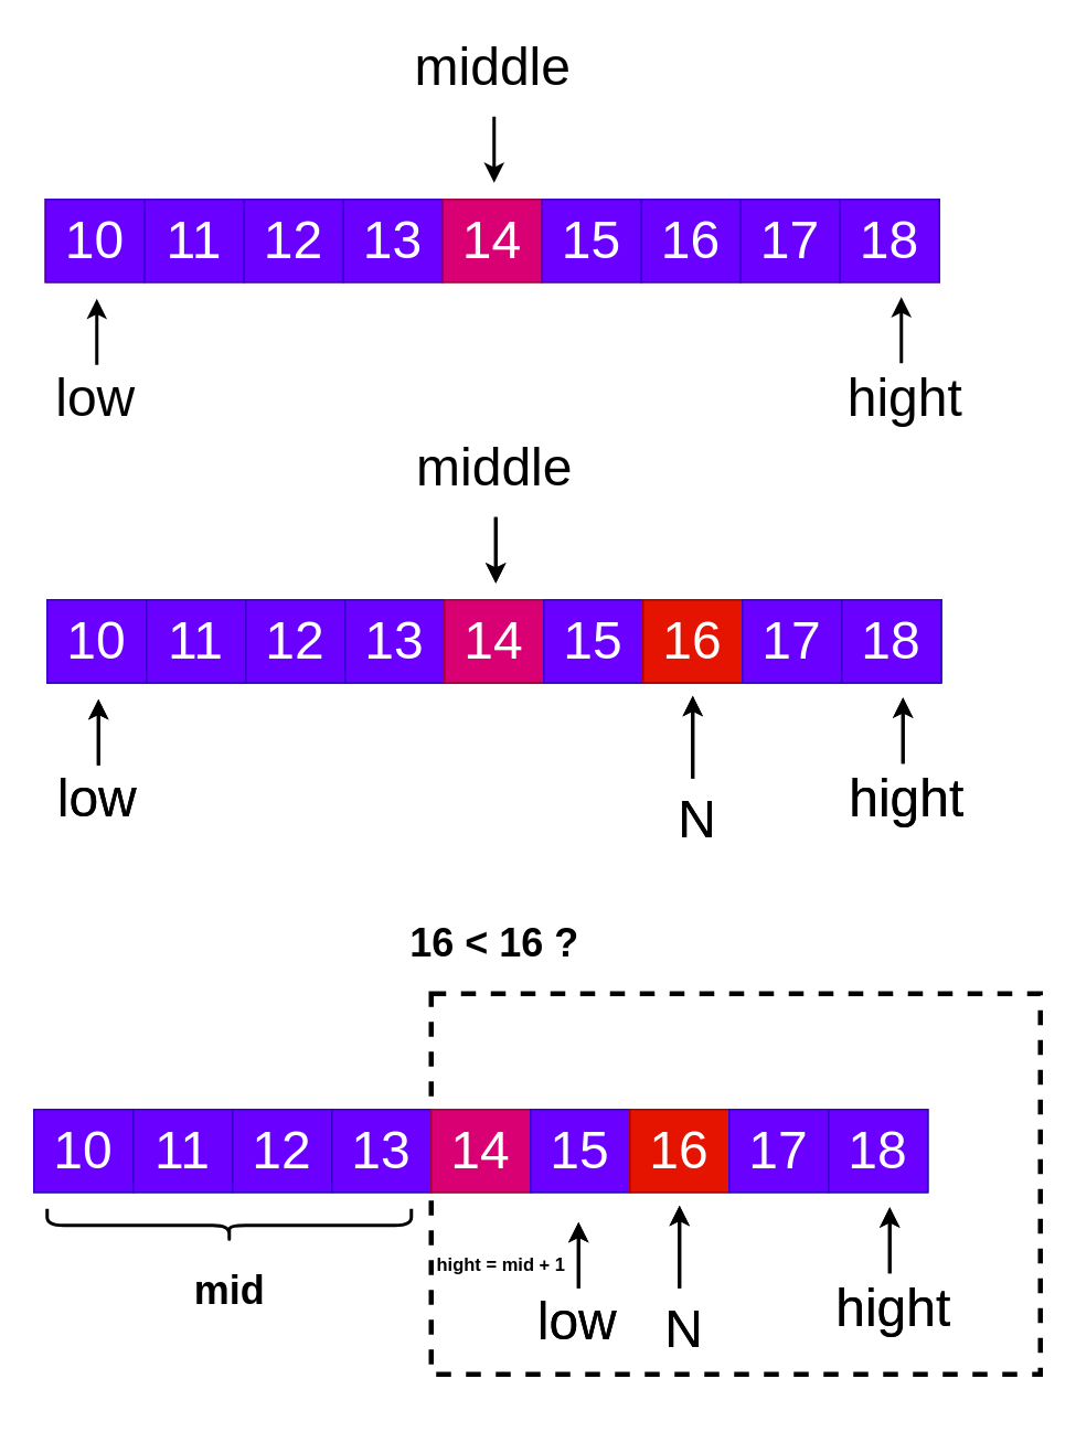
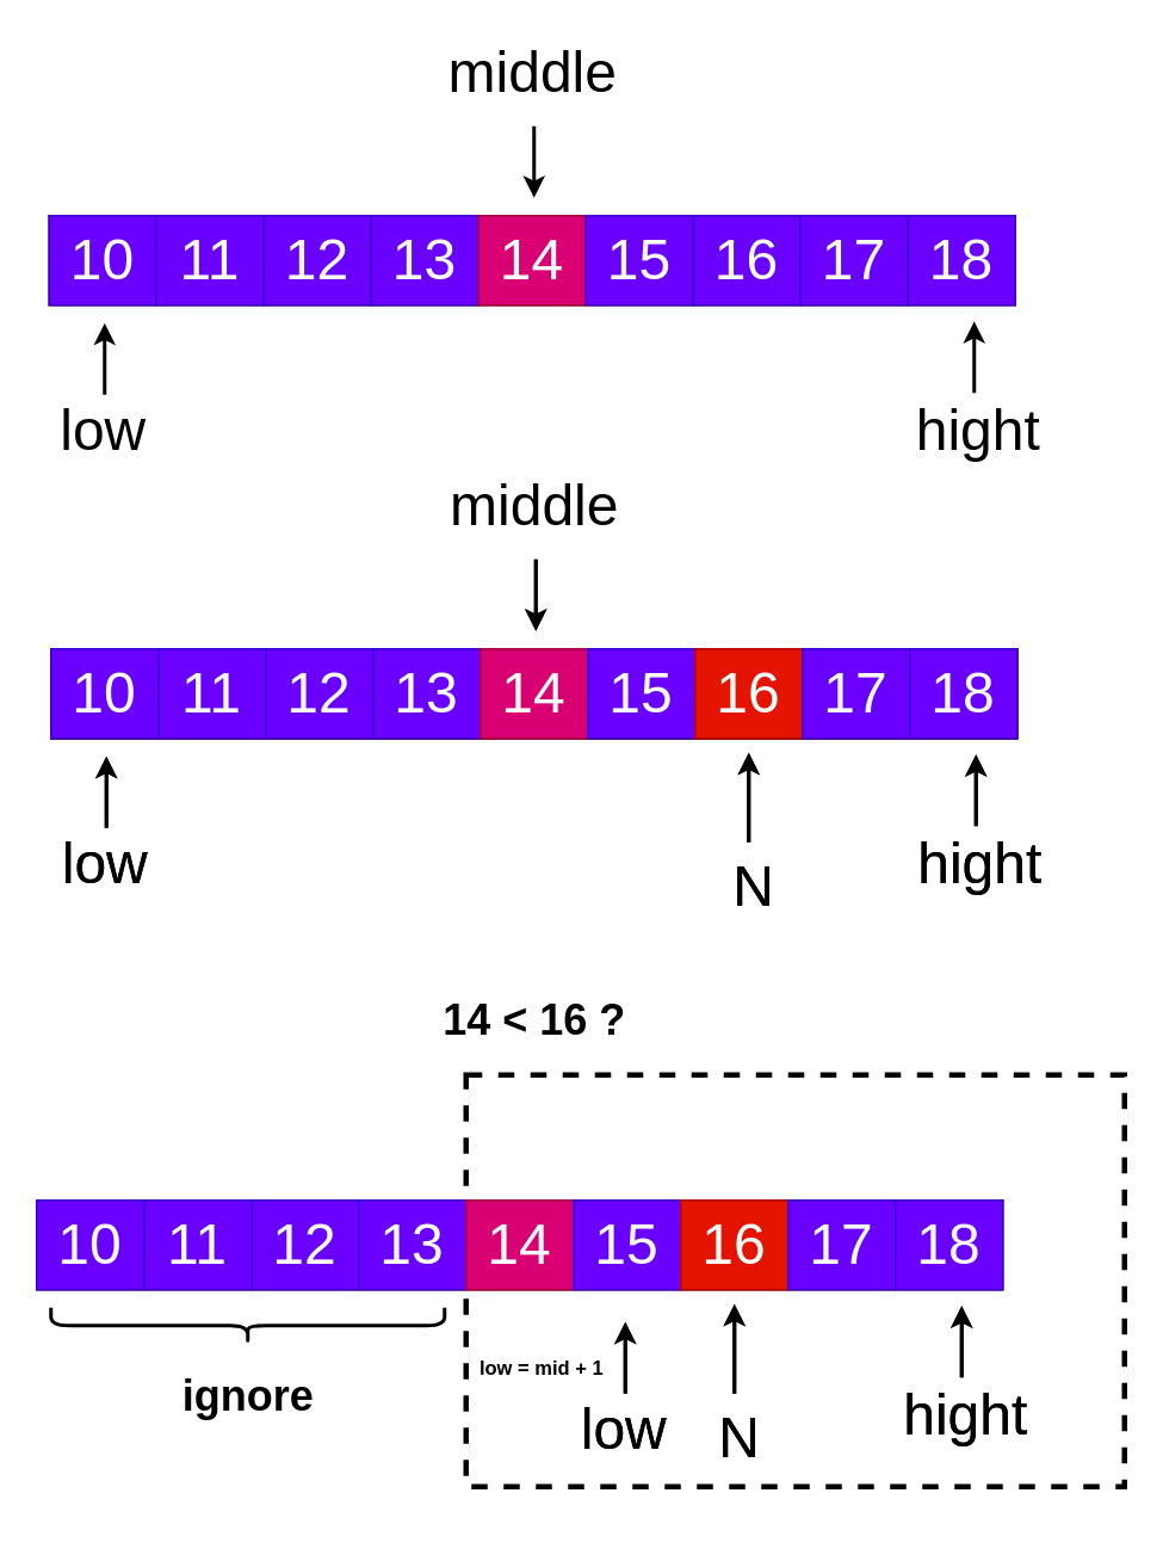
  <mxCell id="0" />
  <mxCell id="1" parent="0" />
  <mxCell id="2" value="" style="group" vertex="1" connectable="0" parent="1"><mxGeometry x="27" y="20" width="564" height="240" as="geometry" /></mxCell>
  <mxCell id="3" value="" style="group;fillColor=#a20025;fontColor=#ffffff;strokeColor=#6F0000;" vertex="1" connectable="0" parent="2"><mxGeometry y="100" width="540" height="50" as="geometry" /></mxCell>
  <mxCell id="4" value="&lt;font style=&quot;font-size: 32px&quot;&gt;10&lt;/font&gt;" style="rounded=0;whiteSpace=wrap;html=1;fillColor=#6a00ff;fontColor=#ffffff;strokeColor=#3700CC;" vertex="1" parent="3"><mxGeometry width="60" height="50" as="geometry" /></mxCell>
  <mxCell id="5" value="&lt;font style=&quot;font-size: 32px&quot;&gt;11&lt;/font&gt;" style="rounded=0;whiteSpace=wrap;html=1;fillColor=#6a00ff;fontColor=#ffffff;strokeColor=#3700CC;" vertex="1" parent="3"><mxGeometry x="60" width="60" height="50" as="geometry" /></mxCell>
  <mxCell id="6" value="&lt;font style=&quot;font-size: 32px&quot;&gt;12&lt;/font&gt;" style="rounded=0;whiteSpace=wrap;html=1;fillColor=#6a00ff;fontColor=#ffffff;strokeColor=#3700CC;" vertex="1" parent="3"><mxGeometry x="120" width="60" height="50" as="geometry" /></mxCell>
  <mxCell id="7" value="&lt;font style=&quot;font-size: 32px&quot;&gt;13&lt;/font&gt;" style="rounded=0;whiteSpace=wrap;html=1;fillColor=#6a00ff;fontColor=#ffffff;strokeColor=#3700CC;" vertex="1" parent="3"><mxGeometry x="180" width="60" height="50" as="geometry" /></mxCell>
  <mxCell id="8" value="&lt;font style=&quot;font-size: 32px&quot;&gt;14&lt;/font&gt;" style="rounded=0;whiteSpace=wrap;html=1;fillColor=#d80073;fontColor=#ffffff;strokeColor=#A50040;" vertex="1" parent="3"><mxGeometry x="240" width="60" height="50" as="geometry" /></mxCell>
  <mxCell id="9" value="&lt;font style=&quot;font-size: 32px&quot;&gt;15&lt;/font&gt;" style="rounded=0;whiteSpace=wrap;html=1;fillColor=#6a00ff;fontColor=#ffffff;strokeColor=#3700CC;" vertex="1" parent="3"><mxGeometry x="300" width="60" height="50" as="geometry" /></mxCell>
  <mxCell id="10" value="&lt;font style=&quot;font-size: 32px&quot;&gt;16&lt;/font&gt;" style="rounded=0;whiteSpace=wrap;html=1;fillColor=#6a00ff;fontColor=#ffffff;strokeColor=#3700CC;" vertex="1" parent="3"><mxGeometry x="360" width="60" height="50" as="geometry" /></mxCell>
  <mxCell id="11" value="&lt;font style=&quot;font-size: 32px&quot;&gt;17&lt;/font&gt;" style="rounded=0;whiteSpace=wrap;html=1;fillColor=#6a00ff;fontColor=#ffffff;strokeColor=#3700CC;" vertex="1" parent="3"><mxGeometry x="420" width="60" height="50" as="geometry" /></mxCell>
  <mxCell id="12" value="&lt;font style=&quot;font-size: 32px&quot;&gt;18&lt;/font&gt;" style="rounded=0;whiteSpace=wrap;html=1;fillColor=#6a00ff;fontColor=#ffffff;strokeColor=#3700CC;" vertex="1" parent="3"><mxGeometry x="480" width="60" height="50" as="geometry" /></mxCell>
  <mxCell id="13" value="" style="endArrow=classic;html=1;rounded=0;fontSize=32;strokeWidth=2;" edge="1" parent="2"><mxGeometry width="50" height="50" relative="1" as="geometry"><mxPoint x="31" y="200" as="sourcePoint" /><mxPoint x="31" y="160" as="targetPoint" /></mxGeometry></mxCell>
  <mxCell id="14" value="" style="endArrow=classic;html=1;rounded=0;fontSize=32;strokeWidth=2;" edge="1" parent="2"><mxGeometry width="50" height="50" relative="1" as="geometry"><mxPoint x="517" y="199" as="sourcePoint" /><mxPoint x="517" y="159" as="targetPoint" /></mxGeometry></mxCell>
  <mxCell id="15" value="low" style="text;html=1;align=center;verticalAlign=middle;resizable=0;points=[];autosize=1;strokeColor=none;fillColor=none;fontSize=32;" vertex="1" parent="2"><mxGeometry y="200" width="60" height="40" as="geometry" /></mxCell>
  <mxCell id="16" value="hight" style="text;html=1;align=center;verticalAlign=middle;resizable=0;points=[];autosize=1;strokeColor=none;fillColor=none;fontSize=32;" vertex="1" parent="2"><mxGeometry x="474" y="200" width="90" height="40" as="geometry" /></mxCell>
  <mxCell id="17" value="" style="endArrow=classic;html=1;rounded=0;fontSize=32;strokeWidth=2;" edge="1" parent="2"><mxGeometry width="50" height="50" relative="1" as="geometry"><mxPoint x="271" y="50" as="sourcePoint" /><mxPoint x="271" y="90" as="targetPoint" /></mxGeometry></mxCell>
  <mxCell id="18" value="middle" style="text;html=1;align=center;verticalAlign=middle;resizable=0;points=[];autosize=1;strokeColor=none;fillColor=none;fontSize=32;" vertex="1" parent="2"><mxGeometry x="215" width="110" height="40" as="geometry" /></mxCell>
  <mxCell id="19" value="" style="endArrow=classic;html=1;rounded=0;fontSize=32;strokeWidth=2;" edge="1" parent="1"><mxGeometry width="50" height="50" relative="1" as="geometry"><mxPoint x="299" y="312" as="sourcePoint" /><mxPoint x="299" y="352" as="targetPoint" /></mxGeometry></mxCell>
  <mxCell id="20" value="middle" style="text;html=1;align=center;verticalAlign=middle;resizable=0;points=[];autosize=1;strokeColor=none;fillColor=none;fontSize=32;" vertex="1" parent="1"><mxGeometry x="243" y="262" width="110" height="40" as="geometry" /></mxCell>
  <mxCell id="21" value="" style="group" vertex="1" connectable="0" parent="1"><mxGeometry x="28" y="362" width="564" height="148" as="geometry" /></mxCell>
  <mxCell id="22" value="" style="group;fillColor=#a20025;fontColor=#ffffff;strokeColor=#6F0000;" vertex="1" connectable="0" parent="21"><mxGeometry width="540" height="50" as="geometry" /></mxCell>
  <mxCell id="23" value="&lt;font style=&quot;font-size: 32px&quot;&gt;10&lt;/font&gt;" style="rounded=0;whiteSpace=wrap;html=1;fillColor=#6a00ff;fontColor=#ffffff;strokeColor=#3700CC;" vertex="1" parent="22"><mxGeometry width="60" height="50" as="geometry" /></mxCell>
  <mxCell id="24" value="&lt;font style=&quot;font-size: 32px&quot;&gt;11&lt;/font&gt;" style="rounded=0;whiteSpace=wrap;html=1;fillColor=#6a00ff;fontColor=#ffffff;strokeColor=#3700CC;" vertex="1" parent="22"><mxGeometry x="60" width="60" height="50" as="geometry" /></mxCell>
  <mxCell id="25" value="&lt;font style=&quot;font-size: 32px&quot;&gt;12&lt;/font&gt;" style="rounded=0;whiteSpace=wrap;html=1;fillColor=#6a00ff;fontColor=#ffffff;strokeColor=#3700CC;" vertex="1" parent="22"><mxGeometry x="120" width="60" height="50" as="geometry" /></mxCell>
  <mxCell id="26" value="&lt;font style=&quot;font-size: 32px&quot;&gt;13&lt;/font&gt;" style="rounded=0;whiteSpace=wrap;html=1;fillColor=#6a00ff;fontColor=#ffffff;strokeColor=#3700CC;" vertex="1" parent="22"><mxGeometry x="180" width="60" height="50" as="geometry" /></mxCell>
  <mxCell id="27" value="&lt;font style=&quot;font-size: 32px&quot;&gt;14&lt;/font&gt;" style="rounded=0;whiteSpace=wrap;html=1;fillColor=#d80073;fontColor=#ffffff;strokeColor=#A50040;" vertex="1" parent="22"><mxGeometry x="240" width="60" height="50" as="geometry" /></mxCell>
  <mxCell id="28" value="&lt;font style=&quot;font-size: 32px&quot;&gt;15&lt;/font&gt;" style="rounded=0;whiteSpace=wrap;html=1;fillColor=#6a00ff;fontColor=#ffffff;strokeColor=#3700CC;" vertex="1" parent="22"><mxGeometry x="300" width="60" height="50" as="geometry" /></mxCell>
  <mxCell id="29" value="&lt;font style=&quot;font-size: 32px&quot;&gt;16&lt;/font&gt;" style="rounded=0;whiteSpace=wrap;html=1;fillColor=#e51400;fontColor=#ffffff;strokeColor=#B20000;" vertex="1" parent="22"><mxGeometry x="360" width="60" height="50" as="geometry" /></mxCell>
  <mxCell id="30" value="&lt;font style=&quot;font-size: 32px&quot;&gt;17&lt;/font&gt;" style="rounded=0;whiteSpace=wrap;html=1;fillColor=#6a00ff;fontColor=#ffffff;strokeColor=#3700CC;" vertex="1" parent="22"><mxGeometry x="420" width="60" height="50" as="geometry" /></mxCell>
  <mxCell id="31" value="&lt;font style=&quot;font-size: 32px&quot;&gt;18&lt;/font&gt;" style="rounded=0;whiteSpace=wrap;html=1;fillColor=#6a00ff;fontColor=#ffffff;strokeColor=#3700CC;" vertex="1" parent="22"><mxGeometry x="480" width="60" height="50" as="geometry" /></mxCell>
  <mxCell id="32" value="" style="endArrow=classic;html=1;rounded=0;fontSize=32;strokeWidth=2;" edge="1" parent="21"><mxGeometry width="50" height="50" relative="1" as="geometry"><mxPoint x="31" y="100" as="sourcePoint" /><mxPoint x="31" y="60" as="targetPoint" /></mxGeometry></mxCell>
  <mxCell id="33" value="" style="endArrow=classic;html=1;rounded=0;fontSize=32;strokeWidth=2;" edge="1" parent="21"><mxGeometry width="50" height="50" relative="1" as="geometry"><mxPoint x="517" y="99" as="sourcePoint" /><mxPoint x="517" y="59" as="targetPoint" /></mxGeometry></mxCell>
  <mxCell id="34" value="low" style="text;html=1;align=center;verticalAlign=middle;resizable=0;points=[];autosize=1;strokeColor=none;fillColor=none;fontSize=32;" vertex="1" parent="21"><mxGeometry y="100" width="60" height="40" as="geometry" /></mxCell>
  <mxCell id="35" value="hight" style="text;html=1;align=center;verticalAlign=middle;resizable=0;points=[];autosize=1;strokeColor=none;fillColor=none;fontSize=32;" vertex="1" parent="21"><mxGeometry x="474" y="100" width="90" height="40" as="geometry" /></mxCell>
  <mxCell id="36" value="" style="endArrow=classic;html=1;rounded=0;fontSize=32;strokeWidth=2;" edge="1" parent="21"><mxGeometry width="50" height="50" relative="1" as="geometry"><mxPoint x="390" y="108" as="sourcePoint" /><mxPoint x="390" y="58" as="targetPoint" /></mxGeometry></mxCell>
  <mxCell id="37" value="N" style="text;html=1;strokeColor=none;fillColor=none;align=center;verticalAlign=middle;whiteSpace=wrap;rounded=0;fontSize=32;" vertex="1" parent="21"><mxGeometry x="363" y="118" width="60" height="30" as="geometry" /></mxCell>
- <mxCell id="38" value="16 &amp;lt; 16 ?" style="text;strokeColor=none;fillColor=none;html=1;fontSize=24;fontStyle=1;verticalAlign=middle;align=center;" vertex="1" parent="1"><mxGeometry x="248" y="550" width="100" height="40" as="geometry" /></mxCell>
+ <mxCell id="38" value="14 &amp;lt; 16 ?" style="text;strokeColor=none;fillColor=none;html=1;fontSize=24;fontStyle=1;verticalAlign=middle;align=center;" vertex="1" parent="1"><mxGeometry x="248" y="550" width="100" height="40" as="geometry" /></mxCell>
  <mxCell id="39" value="" style="endArrow=classic;html=1;rounded=0;fontSize=32;strokeWidth=2;" edge="1" parent="1"><mxGeometry width="50" height="50" relative="1" as="geometry"><mxPoint x="299" y="312" as="sourcePoint" /><mxPoint x="299" y="352" as="targetPoint" /></mxGeometry></mxCell>
  <mxCell id="40" value="" style="group" vertex="1" connectable="0" parent="1"><mxGeometry x="28" y="362" width="564" height="148" as="geometry" /></mxCell>
  <mxCell id="41" value="" style="group;fillColor=#a20025;fontColor=#ffffff;strokeColor=#6F0000;" vertex="1" connectable="0" parent="40"><mxGeometry width="540" height="50" as="geometry" /></mxCell>
  <mxCell id="42" value="&lt;font style=&quot;font-size: 32px&quot;&gt;10&lt;/font&gt;" style="rounded=0;whiteSpace=wrap;html=1;fillColor=#6a00ff;fontColor=#ffffff;strokeColor=#3700CC;" vertex="1" parent="41"><mxGeometry width="60" height="50" as="geometry" /></mxCell>
  <mxCell id="43" value="&lt;font style=&quot;font-size: 32px&quot;&gt;11&lt;/font&gt;" style="rounded=0;whiteSpace=wrap;html=1;fillColor=#6a00ff;fontColor=#ffffff;strokeColor=#3700CC;" vertex="1" parent="41"><mxGeometry x="60" width="60" height="50" as="geometry" /></mxCell>
  <mxCell id="44" value="&lt;font style=&quot;font-size: 32px&quot;&gt;12&lt;/font&gt;" style="rounded=0;whiteSpace=wrap;html=1;fillColor=#6a00ff;fontColor=#ffffff;strokeColor=#3700CC;" vertex="1" parent="41"><mxGeometry x="120" width="60" height="50" as="geometry" /></mxCell>
  <mxCell id="45" value="&lt;font style=&quot;font-size: 32px&quot;&gt;13&lt;/font&gt;" style="rounded=0;whiteSpace=wrap;html=1;fillColor=#6a00ff;fontColor=#ffffff;strokeColor=#3700CC;" vertex="1" parent="41"><mxGeometry x="180" width="60" height="50" as="geometry" /></mxCell>
  <mxCell id="46" value="&lt;font style=&quot;font-size: 32px&quot;&gt;14&lt;/font&gt;" style="rounded=0;whiteSpace=wrap;html=1;fillColor=#d80073;fontColor=#ffffff;strokeColor=#A50040;" vertex="1" parent="41"><mxGeometry x="240" width="60" height="50" as="geometry" /></mxCell>
  <mxCell id="47" value="&lt;font style=&quot;font-size: 32px&quot;&gt;15&lt;/font&gt;" style="rounded=0;whiteSpace=wrap;html=1;fillColor=#6a00ff;fontColor=#ffffff;strokeColor=#3700CC;" vertex="1" parent="41"><mxGeometry x="300" width="60" height="50" as="geometry" /></mxCell>
  <mxCell id="48" value="&lt;font style=&quot;font-size: 32px&quot;&gt;16&lt;/font&gt;" style="rounded=0;whiteSpace=wrap;html=1;fillColor=#e51400;fontColor=#ffffff;strokeColor=#B20000;" vertex="1" parent="41"><mxGeometry x="360" width="60" height="50" as="geometry" /></mxCell>
  <mxCell id="49" value="&lt;font style=&quot;font-size: 32px&quot;&gt;17&lt;/font&gt;" style="rounded=0;whiteSpace=wrap;html=1;fillColor=#6a00ff;fontColor=#ffffff;strokeColor=#3700CC;" vertex="1" parent="41"><mxGeometry x="420" width="60" height="50" as="geometry" /></mxCell>
  <mxCell id="50" value="&lt;font style=&quot;font-size: 32px&quot;&gt;18&lt;/font&gt;" style="rounded=0;whiteSpace=wrap;html=1;fillColor=#6a00ff;fontColor=#ffffff;strokeColor=#3700CC;" vertex="1" parent="41"><mxGeometry x="480" width="60" height="50" as="geometry" /></mxCell>
  <mxCell id="51" value="" style="endArrow=classic;html=1;rounded=0;fontSize=32;strokeWidth=2;" edge="1" parent="40"><mxGeometry width="50" height="50" relative="1" as="geometry"><mxPoint x="31" y="100" as="sourcePoint" /><mxPoint x="31" y="60" as="targetPoint" /></mxGeometry></mxCell>
  <mxCell id="52" value="" style="endArrow=classic;html=1;rounded=0;fontSize=32;strokeWidth=2;" edge="1" parent="40"><mxGeometry width="50" height="50" relative="1" as="geometry"><mxPoint x="517" y="99" as="sourcePoint" /><mxPoint x="517" y="59" as="targetPoint" /></mxGeometry></mxCell>
  <mxCell id="53" value="low" style="text;html=1;align=center;verticalAlign=middle;resizable=0;points=[];autosize=1;strokeColor=none;fillColor=none;fontSize=32;" vertex="1" parent="40"><mxGeometry y="100" width="60" height="40" as="geometry" /></mxCell>
  <mxCell id="54" value="hight" style="text;html=1;align=center;verticalAlign=middle;resizable=0;points=[];autosize=1;strokeColor=none;fillColor=none;fontSize=32;" vertex="1" parent="40"><mxGeometry x="474" y="100" width="90" height="40" as="geometry" /></mxCell>
  <mxCell id="55" value="" style="endArrow=classic;html=1;rounded=0;fontSize=32;strokeWidth=2;" edge="1" parent="40"><mxGeometry width="50" height="50" relative="1" as="geometry"><mxPoint x="390" y="108" as="sourcePoint" /><mxPoint x="390" y="58" as="targetPoint" /></mxGeometry></mxCell>
  <mxCell id="56" value="N" style="text;html=1;strokeColor=none;fillColor=none;align=center;verticalAlign=middle;whiteSpace=wrap;rounded=0;fontSize=32;" vertex="1" parent="40"><mxGeometry x="363" y="118" width="60" height="30" as="geometry" /></mxCell>
  <mxCell id="57" value="" style="rounded=0;whiteSpace=wrap;html=1;fontSize=32;fillColor=none;dashed=1;strokeWidth=3;" vertex="1" parent="1"><mxGeometry x="260" y="600" width="368" height="230" as="geometry" /></mxCell>
  <mxCell id="58" value="" style="group" vertex="1" connectable="0" parent="1"><mxGeometry x="20" y="670" width="564" height="148" as="geometry" /></mxCell>
  <mxCell id="59" value="" style="group;fillColor=#a20025;fontColor=#ffffff;strokeColor=#6F0000;" vertex="1" connectable="0" parent="58"><mxGeometry width="540" height="50" as="geometry" /></mxCell>
  <mxCell id="60" value="&lt;font style=&quot;font-size: 32px&quot;&gt;10&lt;/font&gt;" style="rounded=0;whiteSpace=wrap;html=1;fillColor=#6a00ff;fontColor=#ffffff;strokeColor=#3700CC;container=0;" vertex="1" parent="59"><mxGeometry width="60" height="50" as="geometry" /></mxCell>
  <mxCell id="61" value="&lt;font style=&quot;font-size: 32px&quot;&gt;11&lt;/font&gt;" style="rounded=0;whiteSpace=wrap;html=1;fillColor=#6a00ff;fontColor=#ffffff;strokeColor=#3700CC;container=0;" vertex="1" parent="59"><mxGeometry x="60" width="60" height="50" as="geometry" /></mxCell>
  <mxCell id="62" value="&lt;font style=&quot;font-size: 32px&quot;&gt;12&lt;/font&gt;" style="rounded=0;whiteSpace=wrap;html=1;fillColor=#6a00ff;fontColor=#ffffff;strokeColor=#3700CC;container=0;" vertex="1" parent="59"><mxGeometry x="120" width="60" height="50" as="geometry" /></mxCell>
  <mxCell id="63" value="&lt;font style=&quot;font-size: 32px&quot;&gt;13&lt;/font&gt;" style="rounded=0;whiteSpace=wrap;html=1;fillColor=#6a00ff;fontColor=#ffffff;strokeColor=#3700CC;container=0;" vertex="1" parent="59"><mxGeometry x="180" width="60" height="50" as="geometry" /></mxCell>
  <mxCell id="64" value="&lt;font style=&quot;font-size: 32px&quot;&gt;14&lt;/font&gt;" style="rounded=0;whiteSpace=wrap;html=1;fillColor=#d80073;fontColor=#ffffff;strokeColor=#A50040;" vertex="1" parent="59"><mxGeometry x="240" width="60" height="50" as="geometry" /></mxCell>
  <mxCell id="65" value="&lt;font style=&quot;font-size: 32px&quot;&gt;15&lt;/font&gt;" style="rounded=0;whiteSpace=wrap;html=1;fillColor=#6a00ff;fontColor=#ffffff;strokeColor=#3700CC;" vertex="1" parent="59"><mxGeometry x="300" width="60" height="50" as="geometry" /></mxCell>
  <mxCell id="66" value="&lt;font style=&quot;font-size: 32px&quot;&gt;16&lt;/font&gt;" style="rounded=0;whiteSpace=wrap;html=1;fillColor=#e51400;fontColor=#ffffff;strokeColor=#B20000;" vertex="1" parent="59"><mxGeometry x="360" width="60" height="50" as="geometry" /></mxCell>
  <mxCell id="67" value="&lt;font style=&quot;font-size: 32px&quot;&gt;17&lt;/font&gt;" style="rounded=0;whiteSpace=wrap;html=1;fillColor=#6a00ff;fontColor=#ffffff;strokeColor=#3700CC;" vertex="1" parent="59"><mxGeometry x="420" width="60" height="50" as="geometry" /></mxCell>
  <mxCell id="68" value="&lt;font style=&quot;font-size: 32px&quot;&gt;18&lt;/font&gt;" style="rounded=0;whiteSpace=wrap;html=1;fillColor=#6a00ff;fontColor=#ffffff;strokeColor=#3700CC;" vertex="1" parent="59"><mxGeometry x="480" width="60" height="50" as="geometry" /></mxCell>
  <mxCell id="69" value="" style="endArrow=classic;html=1;rounded=0;fontSize=32;strokeWidth=2;" edge="1" parent="58"><mxGeometry width="50" height="50" relative="1" as="geometry"><mxPoint x="329" y="108" as="sourcePoint" /><mxPoint x="329" y="68" as="targetPoint" /></mxGeometry></mxCell>
  <mxCell id="70" value="" style="endArrow=classic;html=1;rounded=0;fontSize=32;strokeWidth=2;" edge="1" parent="58"><mxGeometry width="50" height="50" relative="1" as="geometry"><mxPoint x="517" y="99" as="sourcePoint" /><mxPoint x="517" y="59" as="targetPoint" /></mxGeometry></mxCell>
  <mxCell id="71" value="low" style="text;html=1;align=center;verticalAlign=middle;resizable=0;points=[];autosize=1;strokeColor=none;fillColor=none;fontSize=32;" vertex="1" parent="58"><mxGeometry x="298" y="108" width="60" height="40" as="geometry" /></mxCell>
  <mxCell id="72" value="hight" style="text;html=1;align=center;verticalAlign=middle;resizable=0;points=[];autosize=1;strokeColor=none;fillColor=none;fontSize=32;" vertex="1" parent="58"><mxGeometry x="474" y="100" width="90" height="40" as="geometry" /></mxCell>
  <mxCell id="73" value="" style="endArrow=classic;html=1;rounded=0;fontSize=32;strokeWidth=2;" edge="1" parent="58"><mxGeometry width="50" height="50" relative="1" as="geometry"><mxPoint x="390" y="108" as="sourcePoint" /><mxPoint x="390" y="58" as="targetPoint" /></mxGeometry></mxCell>
  <mxCell id="74" value="N" style="text;html=1;strokeColor=none;fillColor=none;align=center;verticalAlign=middle;whiteSpace=wrap;rounded=0;fontSize=32;" vertex="1" parent="58"><mxGeometry x="363" y="118" width="60" height="30" as="geometry" /></mxCell>
  <mxCell id="75" value="" style="group" vertex="1" connectable="0" parent="1"><mxGeometry x="20" y="670" width="564" height="180" as="geometry" /></mxCell>
  <mxCell id="76" value="" style="endArrow=classic;html=1;rounded=0;fontSize=32;strokeWidth=2;" edge="1" parent="75"><mxGeometry width="50" height="50" relative="1" as="geometry"><mxPoint x="329" y="108" as="sourcePoint" /><mxPoint x="329" y="68" as="targetPoint" /></mxGeometry></mxCell>
  <mxCell id="77" value="" style="endArrow=classic;html=1;rounded=0;fontSize=32;strokeWidth=2;" edge="1" parent="75"><mxGeometry width="50" height="50" relative="1" as="geometry"><mxPoint x="517" y="99" as="sourcePoint" /><mxPoint x="517" y="59" as="targetPoint" /></mxGeometry></mxCell>
  <mxCell id="78" value="low" style="text;html=1;align=center;verticalAlign=middle;resizable=0;points=[];autosize=1;strokeColor=none;fillColor=none;fontSize=32;" vertex="1" parent="75"><mxGeometry x="298" y="108" width="60" height="40" as="geometry" /></mxCell>
  <mxCell id="79" value="hight" style="text;html=1;align=center;verticalAlign=middle;resizable=0;points=[];autosize=1;strokeColor=none;fillColor=none;fontSize=32;" vertex="1" parent="75"><mxGeometry x="474" y="100" width="90" height="40" as="geometry" /></mxCell>
  <mxCell id="80" value="" style="endArrow=classic;html=1;rounded=0;fontSize=32;strokeWidth=2;" edge="1" parent="75"><mxGeometry width="50" height="50" relative="1" as="geometry"><mxPoint x="390" y="108" as="sourcePoint" /><mxPoint x="390" y="58" as="targetPoint" /></mxGeometry></mxCell>
  <mxCell id="81" value="N" style="text;html=1;strokeColor=none;fillColor=none;align=center;verticalAlign=middle;whiteSpace=wrap;rounded=0;fontSize=32;" vertex="1" parent="75"><mxGeometry x="363" y="118" width="60" height="30" as="geometry" /></mxCell>
  <mxCell id="82" value="" style="shape=curlyBracket;whiteSpace=wrap;html=1;rounded=1;fontSize=32;strokeWidth=2;fillColor=none;rotation=-90;" vertex="1" parent="75"><mxGeometry x="108" y="-40" width="20" height="220" as="geometry" /></mxCell>
- <mxCell id="83" value="mid" style="text;strokeColor=none;fillColor=none;html=1;fontSize=24;fontStyle=1;verticalAlign=middle;align=center;" vertex="1" parent="75"><mxGeometry x="68" y="90" width="100" height="40" as="geometry" /></mxCell>
- <mxCell id="84" value="&lt;font style=&quot;font-size: 11px&quot;&gt;hight = mid + 1&lt;/font&gt;" style="text;strokeColor=none;fillColor=none;html=1;fontSize=24;fontStyle=1;verticalAlign=middle;align=center;" vertex="1" parent="75"><mxGeometry x="232" y="70" width="100" height="40" as="geometry" /></mxCell>
+ <mxCell id="83" value="ignore" style="text;strokeColor=none;fillColor=none;html=1;fontSize=24;fontStyle=1;verticalAlign=middle;align=center;" vertex="1" parent="75"><mxGeometry x="68" y="90" width="100" height="40" as="geometry" /></mxCell>
+ <mxCell id="84" value="&lt;font style=&quot;font-size: 11px&quot;&gt;low = mid + 1&lt;/font&gt;" style="text;strokeColor=none;fillColor=none;html=1;fontSize=24;fontStyle=1;verticalAlign=middle;align=center;" vertex="1" parent="75"><mxGeometry x="232" y="70" width="100" height="40" as="geometry" /></mxCell>
